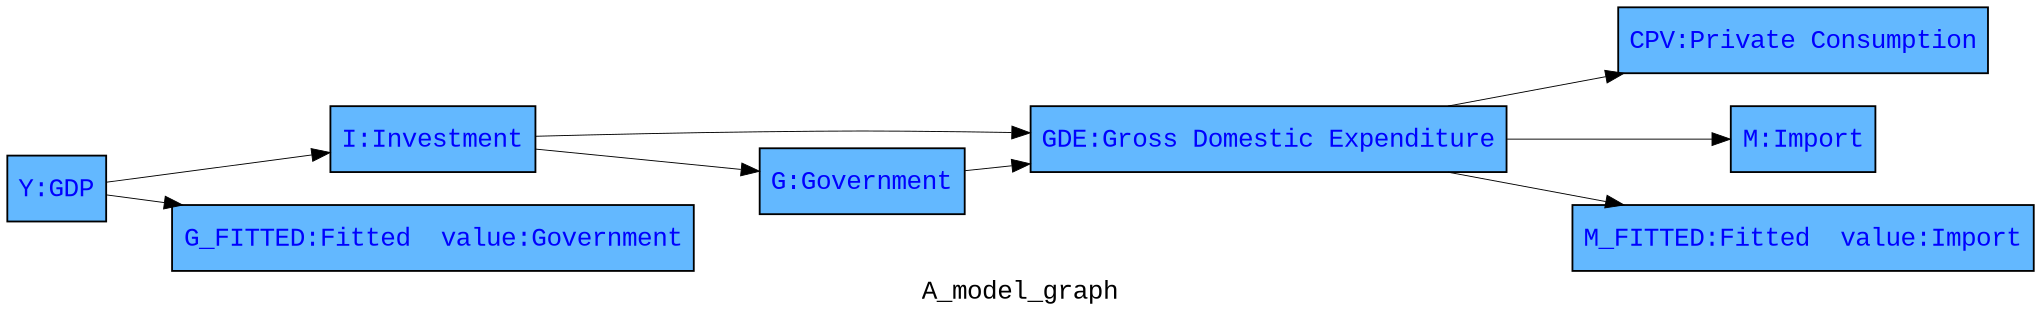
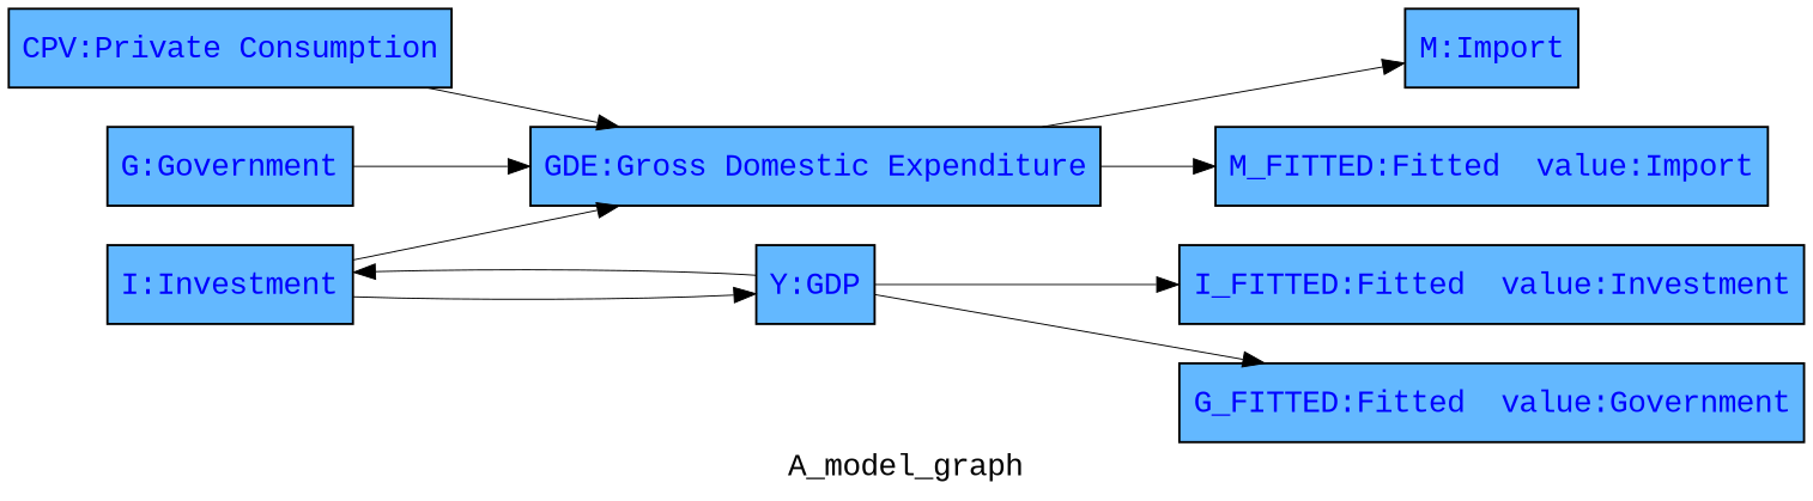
  digraph {
    fontname="Liberation Mono"
    label=A_model_graph
    rankdir=LR
    node [fillcolor=steelblue1 fontcolor=blue fontname="Liberation Mono" margin=0.025 shape=box style=filled]
    edge [fontname="Liberation Mono" penwidth=0.5 style=filled]
    n1 [label=<<TABLE BORDER='0' CELLBORDER = '0' style = "filled"  > <TR><TD tooltip="Investment&#10;FRML &lt;FIXABLE, DAMP&gt; I = (I(-1)*EXP(I_A+ (-C2_I*(LOG(I(-1))-LOG(Y(-1)-G(-1))-C1_I)+C3_I*((LOG(Y))-(LOG(Y(-1))))) )) * (1-I_D)+ I_X*I_D &#36;">I:Investment</TD></TR> </TABLE>>]
    n2 [label=<<TABLE BORDER='0' CELLBORDER = '0' style = "filled"  > <TR><TD tooltip="Gross Domestic Expenditure&#10;FRML &lt;IDENT&gt; GDE = CPV+I+G&#36;">GDE:Gross Domestic Expenditure</TD></TR> </TABLE>>]
+   n3 [label=<<TABLE BORDER='0' CELLBORDER = '0' style = "filled"  > <TR><TD tooltip="Fitted  value:Investment&#10;FRML &lt;FIT&gt; I_FITTED = I(-1)*EXP( (-C2_I*(LOG(I(-1))-LOG(Y(-1)-G(-1))-C1_I)+C3_I*((LOG(Y))-(LOG(Y(-1))))) )&#36;">I_FITTED:Fitted  value:Investment</TD></TR> </TABLE>>]
    n4 [label=<<TABLE BORDER='0' CELLBORDER = '0' style = "filled"  > <TR><TD tooltip="Private Consumption&#10;FRML &lt;FIXABLE, DAMP&gt; CPV = (CPV(-1)*EXP(CPV_A+ (-C2_CPV*(LOG(CPV(-1))-LOG(Y(-1))-C1_CPV)+C3_CPV*((LOG(Y))-(LOG(Y(-1))))) )) * (1-CPV_D)+ CPV_X*CPV_D &#36;">CPV:Private Consumption</TD></TR> </TABLE>>]
    n5 [label=<<TABLE BORDER='0' CELLBORDER = '0' style = "filled"  > <TR><TD tooltip="Import&#10;FRML &lt;FIXABLE, DAMP&gt; M = (M(-1)*EXP(M_A+ (-C2_M*(LOG(M(-1))-LOG(GDE(-1))-C1_M)+C3_M*((LOG(GDE))-(LOG(GDE(-1))))) )) * (1-M_D)+ M_X*M_D &#36;">M:Import</TD></TR> </TABLE>>]
    n6 [label=<<TABLE BORDER='0' CELLBORDER = '0' style = "filled"  > <TR><TD tooltip="Government&#10;FRML &lt;FIXABLE, DAMP&gt; G = (G(-1)*EXP(G_A+ (-C2_G*(LOG(G(-1))-LOG(Y(-1))-C1_G)+C3_G*((LOG(Y))-(LOG(Y(-1))))) )) * (1-G_D)+ G_X*G_D &#36;">G:Government</TD></TR> </TABLE>>]
    n7 [label=<<TABLE BORDER='0' CELLBORDER = '0' style = "filled"  > <TR><TD tooltip="GDP&#10;FRML &lt;IDENT&gt; Y = CPV+I+G+X-M+YDISC&#36;">Y:GDP</TD></TR> </TABLE>>]
    n8 [label=<<TABLE BORDER='0' CELLBORDER = '0' style = "filled"  > <TR><TD tooltip="Fitted  value:Import&#10;FRML &lt;FIT&gt; M_FITTED = M(-1)*EXP( (-C2_M*(LOG(M(-1))-LOG(GDE(-1))-C1_M)+C3_M*((LOG(GDE))-(LOG(GDE(-1))))) )&#36;">M_FITTED:Fitted  value:Import</TD></TR> </TABLE>>]
    n9 [label=<<TABLE BORDER='0' CELLBORDER = '0' style = "filled"  > <TR><TD tooltip="Fitted  value:Government&#10;FRML &lt;FIT&gt; G_FITTED = G(-1)*EXP( (-C2_G*(LOG(G(-1))-LOG(Y(-1))-C1_G)+C3_G*((LOG(Y))-(LOG(Y(-1))))) )&#36;">G_FITTED:Fitted  value:Government</TD></TR> </TABLE>>]
    subgraph sub_1 {
      n1
      n2
+     n3
      n4
      n5
      n6
      n7
      n8
      n9
    }
    n1 -> n2
-   n1 -> n6
+   n1 -> n7
    n2 -> n5
    n2 -> n8
-   n2 -> n4
+   n4 -> n2
    n6 -> n2
    n7 -> n1
+   n7 -> n3
    n7 -> n9
  }
